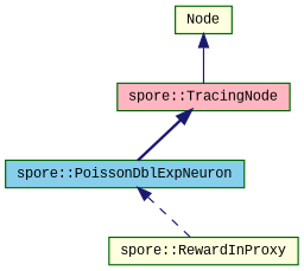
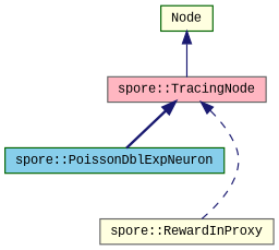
  digraph {
    fontname="Liberation Mono"
    node [color=gray40 fillcolor=lightyellow fontname="Liberation Mono" fontsize=10 shape=record style=filled]
    edge [color=midnightblue dir=back fontname="Liberation Mono" fontsize=10 labelfontname=Helvetica labelfontsize=10]
-   n1 [color=darkgreen fillcolor=lightpink fontcolor=black height=0.2 label="spore::TracingNode" width=0.4]
+   n1 [fillcolor=lightpink fontcolor=black height=0.2 label="spore::TracingNode" width=0.4]
    n2 [color=darkgreen fillcolor=skyblue height=0.2 label="spore::PoissonDblExpNeuron" width=0.4]
-   n3 [color=darkgreen height=0.2 label="spore::RewardInProxy" width=0.4]
+   n3 [height=0.2 label="spore::RewardInProxy" width=0.4]
    n4 [color=darkgreen height=0.2 label="Node" width=0.4]
    n1 -> n2 [style=bold]
-   n2 -> n3 [style=dashed]
+   n1 -> n3 [style=dashed]
    n4 -> n1 [style=solid]
  }
